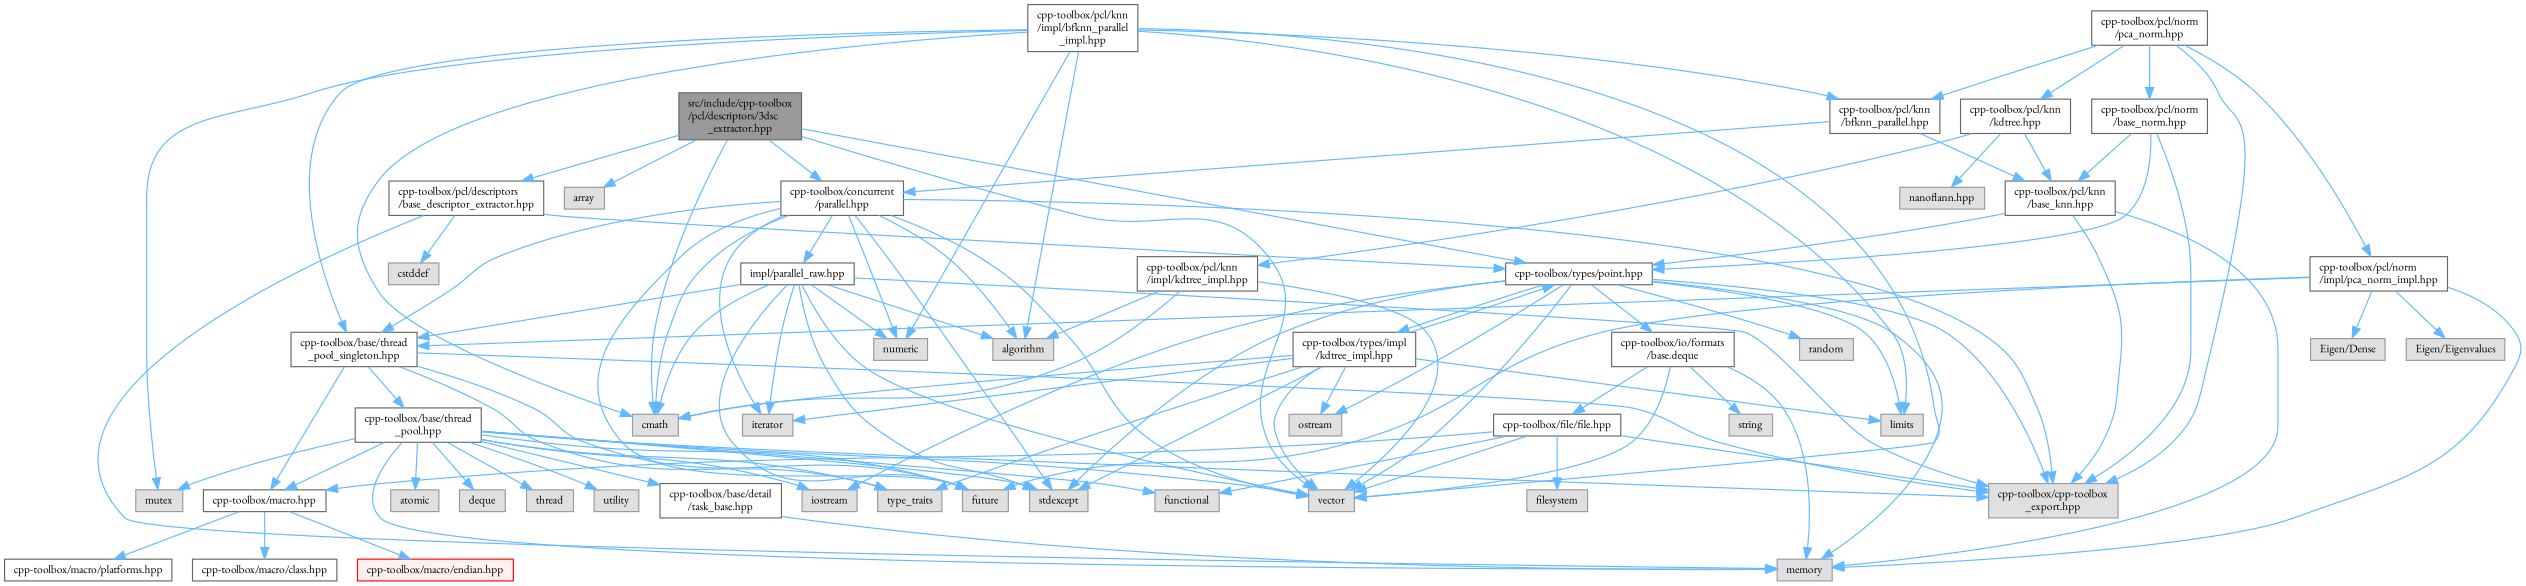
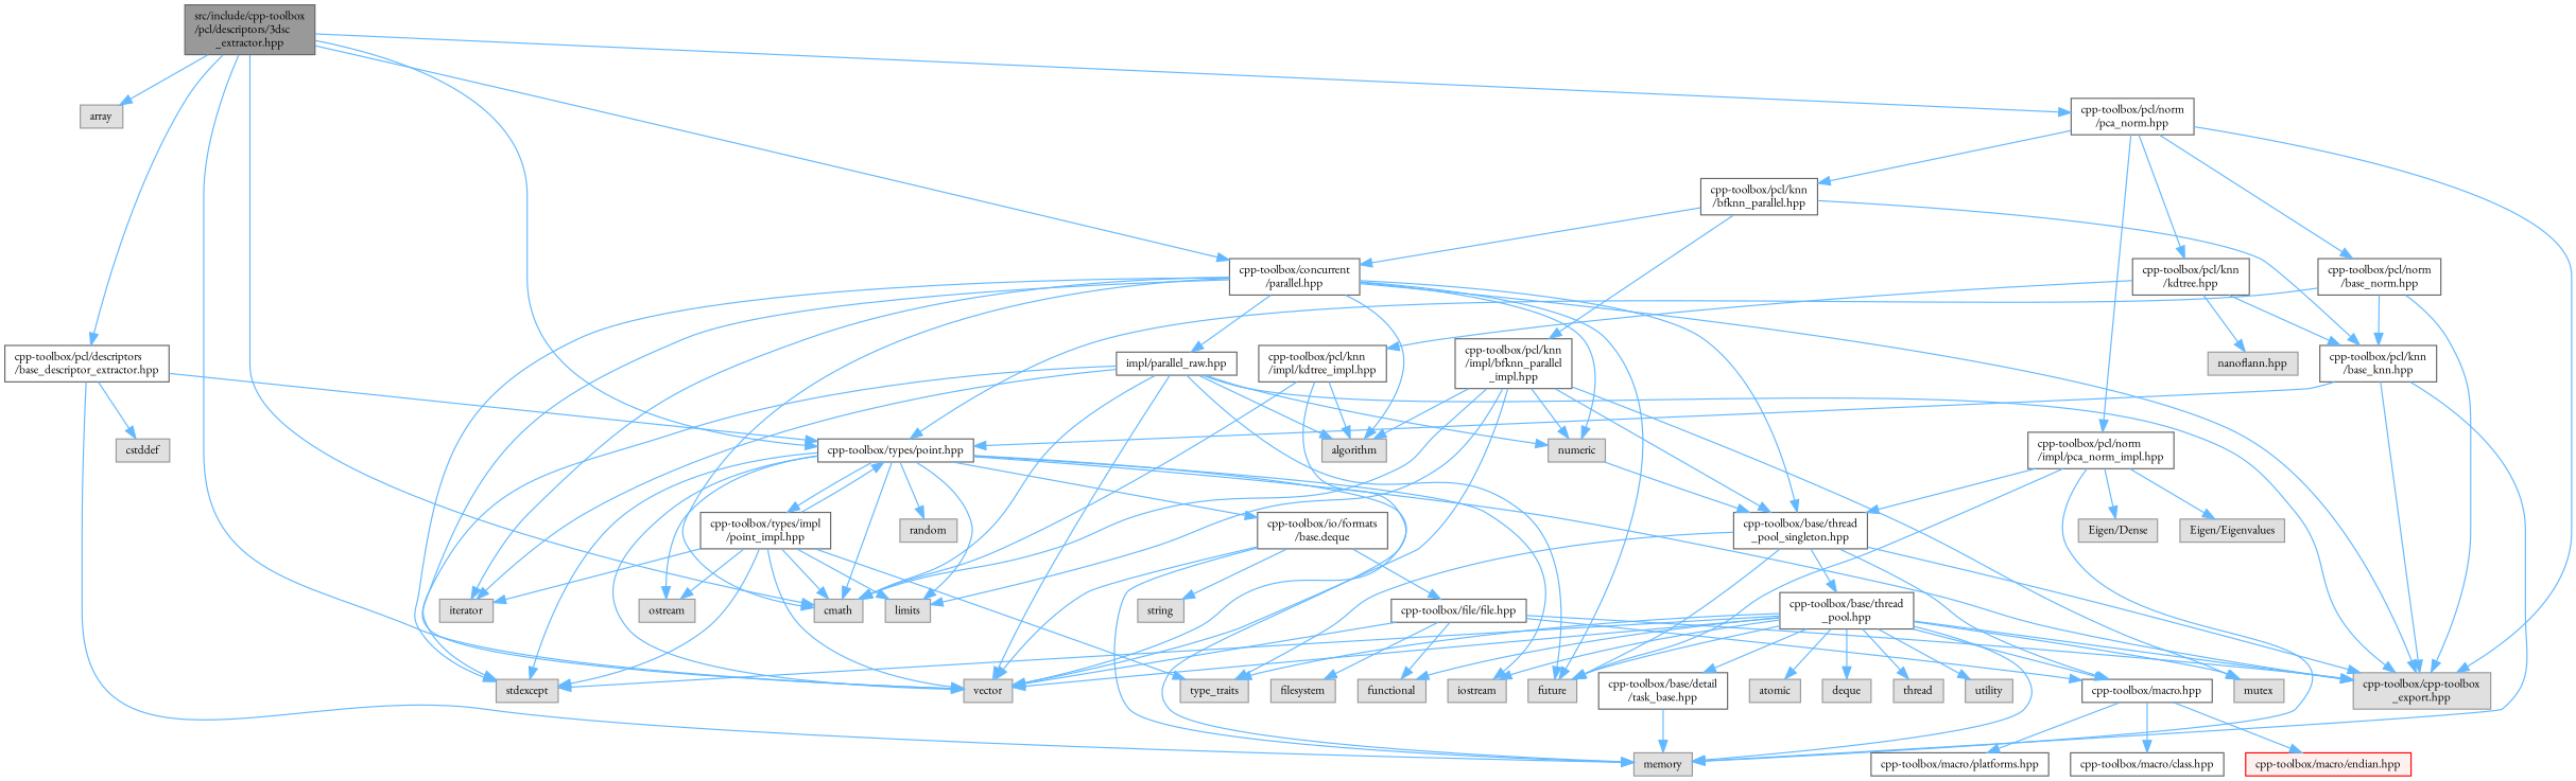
  digraph {
    fontname="EB Garamond"
    node [color=grey60 fillcolor="#E0E0E0" fontname="EB Garamond" fontsize=10 shape=box style=filled]
    edge [color=steelblue1 fontname="EB Garamond" fontsize=10 labelfontname=Helvetica labelfontsize=10 style=solid]
    n1 [color=gray40 fillcolor=grey60 fontcolor=black height=0.2 label="src/include/cpp-toolbox\l/pcl/descriptors/3dsc\l_extractor.hpp" width=0.4]
    n2 [height=0.2 label=array width=0.4]
    n3 [height=0.2 label=cmath width=0.4]
    n4 [height=0.2 label=vector width=0.4]
    n5 [color=grey40 fillcolor=white height=0.2 label="cpp-toolbox/concurrent\l/parallel.hpp" width=0.4]
    n6 [color=grey40 fillcolor=white height=0.2 label="cpp-toolbox/pcl/descriptors\l/base_descriptor_extractor.hpp" width=0.4]
    n7 [color=grey40 fillcolor=white height=0.2 label="cpp-toolbox/types/point.hpp" width=0.4]
    n8 [color=grey40 fillcolor=white height=0.2 label="cpp-toolbox/pcl/norm\l/pca_norm.hpp" width=0.4]
    n9 [height=0.2 label=algorithm width=0.4]
    n10 [height=0.2 label=future width=0.4]
    n11 [height=0.2 label=iterator width=0.4]
    n12 [height=0.2 label=numeric width=0.4]
    n13 [height=0.2 label=stdexcept width=0.4]
    n14 [height=0.2 label="cpp-toolbox/cpp-toolbox\l_export.hpp" width=0.4]
    n15 [color=grey40 fillcolor=white height=0.2 label="cpp-toolbox/base/thread\l_pool_singleton.hpp" width=0.4]
    n16 [color=grey40 fillcolor=white height=0.2 label="impl/parallel_raw.hpp" width=0.4]
    n17 [height=0.2 label=memory width=0.4]
    n18 [height=0.2 label=cstddef width=0.4]
    n19 [height=0.2 label=iostream width=0.4]
    n20 [height=0.2 label=limits width=0.4]
    n21 [height=0.2 label=ostream width=0.4]
    n22 [height=0.2 label=random width=0.4]
    n23 [color=grey40 fillcolor=white height=0.2 label="cpp-toolbox/io/formats\l/base.deque" width=0.4]
-   n24 [color=grey40 fillcolor=white height=0.2 label="cpp-toolbox/types/impl\l/kdtree_impl.hpp" width=0.4]
+   n24 [color=grey40 fillcolor=white height=0.2 label="cpp-toolbox/types/impl\l/point_impl.hpp" width=0.4]
    n25 [color=grey40 fillcolor=white height=0.2 label="cpp-toolbox/pcl/knn\l/bfknn_parallel.hpp" width=0.4]
    n26 [color=grey40 fillcolor=white height=0.2 label="cpp-toolbox/pcl/knn\l/kdtree.hpp" width=0.4]
    n27 [color=grey40 fillcolor=white height=0.2 label="cpp-toolbox/pcl/norm\l/base_norm.hpp" width=0.4]
    n28 [color=grey40 fillcolor=white height=0.2 label="cpp-toolbox/pcl/norm\l/impl/pca_norm_impl.hpp" width=0.4]
    n29 [height=0.2 label=type_traits width=0.4]
    n30 [color=grey40 fillcolor=white height=0.2 label="cpp-toolbox/macro.hpp" width=0.4]
    n31 [color=grey40 fillcolor=white height=0.2 label="cpp-toolbox/base/thread\l_pool.hpp" width=0.4]
    n32 [color=grey40 fillcolor=white height=0.2 label="cpp-toolbox/macro/class.hpp" width=0.4]
    n33 [color=red fillcolor="#FFF0F0" height=0.2 label="cpp-toolbox/macro/endian.hpp" width=0.4]
    n34 [color=grey40 fillcolor=white height=0.2 label="cpp-toolbox/macro/platforms.hpp" width=0.4]
    n35 [height=0.2 label=atomic width=0.4]
    n36 [height=0.2 label=deque width=0.4]
    n37 [height=0.2 label=functional width=0.4]
    n38 [height=0.2 label=mutex width=0.4]
    n39 [height=0.2 label=thread width=0.4]
    n40 [height=0.2 label=utility width=0.4]
    n41 [color=grey40 fillcolor=white height=0.2 label="cpp-toolbox/base/detail\l/task_base.hpp" width=0.4]
    n42 [height=0.2 label=string width=0.4]
    n43 [color=grey40 fillcolor=white height=0.2 label="cpp-toolbox/file/file.hpp" width=0.4]
    n44 [height=0.2 label=filesystem width=0.4]
    n45 [color=grey40 fillcolor=white height=0.2 label="cpp-toolbox/pcl/knn\l/base_knn.hpp" width=0.4]
    n46 [color=grey40 fillcolor=white height=0.2 label="cpp-toolbox/pcl/knn\l/impl/bfknn_parallel\l_impl.hpp" width=0.4]
    n47 [height=0.2 label="nanoflann.hpp" width=0.4]
    n48 [color=grey40 fillcolor=white height=0.2 label="cpp-toolbox/pcl/knn\l/impl/kdtree_impl.hpp" width=0.4]
    n49 [height=0.2 label="Eigen/Dense" width=0.4]
    n50 [height=0.2 label="Eigen/Eigenvalues" width=0.4]
    n1 -> n2
    n1 -> n3
    n1 -> n4
    n1 -> n5
    n1 -> n6
    n1 -> n7
+   n1 -> n8
    n5 -> n3
    n5 -> n4
    n5 -> n9
    n5 -> n10
    n5 -> n11
    n5 -> n12
    n5 -> n13
    n5 -> n14
    n5 -> n15
    n5 -> n16
    n6 -> n7
    n6 -> n17
    n6 -> n18
+   n7 -> n3
    n7 -> n4
    n7 -> n13
    n7 -> n14
    n7 -> n17
    n7 -> n19
    n7 -> n20
    n7 -> n21
    n7 -> n22
    n7 -> n23
    n7 -> n24
    n8 -> n14
    n8 -> n25
    n8 -> n26
    n8 -> n27
    n8 -> n28
    n15 -> n10
    n15 -> n14
    n15 -> n29
    n15 -> n30
    n15 -> n31
    n16 -> n3
    n16 -> n4
    n16 -> n9
    n16 -> n10
    n16 -> n11
    n16 -> n12
    n16 -> n13
    n16 -> n14
-   n16 -> n15
+   n12 -> n15
    n23 -> n4
    n23 -> n17
    n23 -> n42
    n23 -> n43
    n24 -> n3
    n24 -> n4
    n24 -> n7
    n24 -> n11
    n24 -> n13
    n24 -> n20
    n24 -> n21
    n24 -> n29
    n25 -> n5
    n25 -> n45
-   n46 -> n25
+   n25 -> n46
    n26 -> n45
    n26 -> n47
    n26 -> n48
    n27 -> n7
    n27 -> n14
    n27 -> n45
    n28 -> n10
    n28 -> n15
    n28 -> n17
    n28 -> n49
    n28 -> n50
    n30 -> n32
    n30 -> n33
    n30 -> n34
    n31 -> n4
    n31 -> n10
    n31 -> n13
    n31 -> n14
    n31 -> n17
    n31 -> n19
    n31 -> n29
    n31 -> n30
    n31 -> n35
    n31 -> n36
    n31 -> n37
    n31 -> n38
    n31 -> n39
    n31 -> n40
    n31 -> n41
    n41 -> n17
    n43 -> n4
    n43 -> n14
    n43 -> n30
    n43 -> n37
    n43 -> n44
    n45 -> n7
    n45 -> n14
    n45 -> n17
    n46 -> n3
    n46 -> n4
    n46 -> n9
    n46 -> n12
    n46 -> n15
    n46 -> n20
    n46 -> n38
    n48 -> n3
    n48 -> n4
    n48 -> n9
  }
